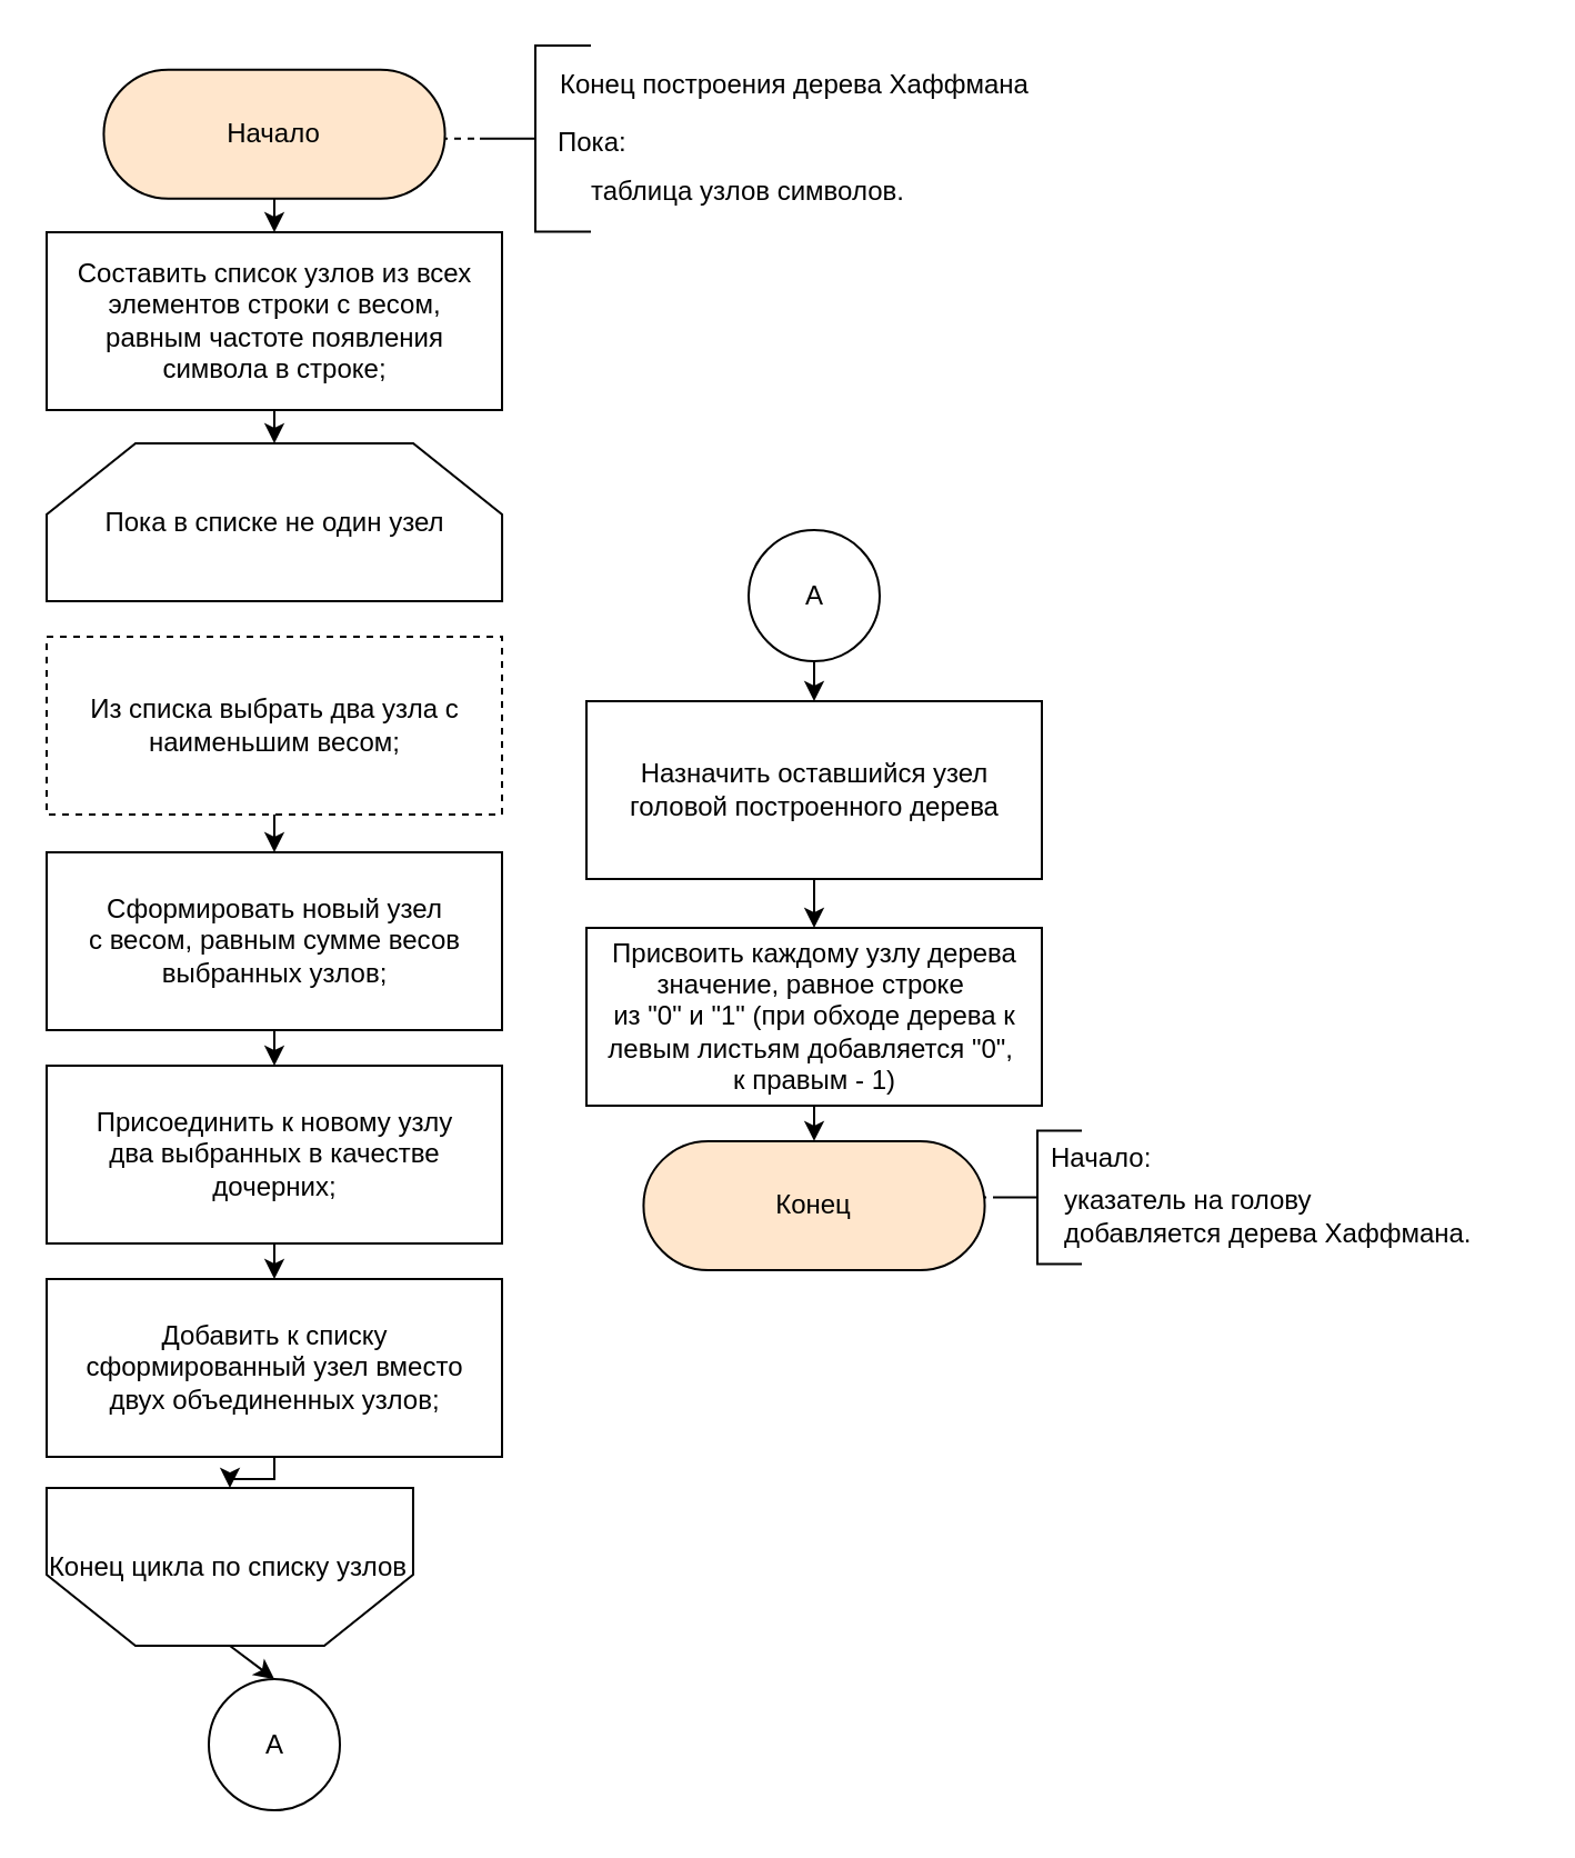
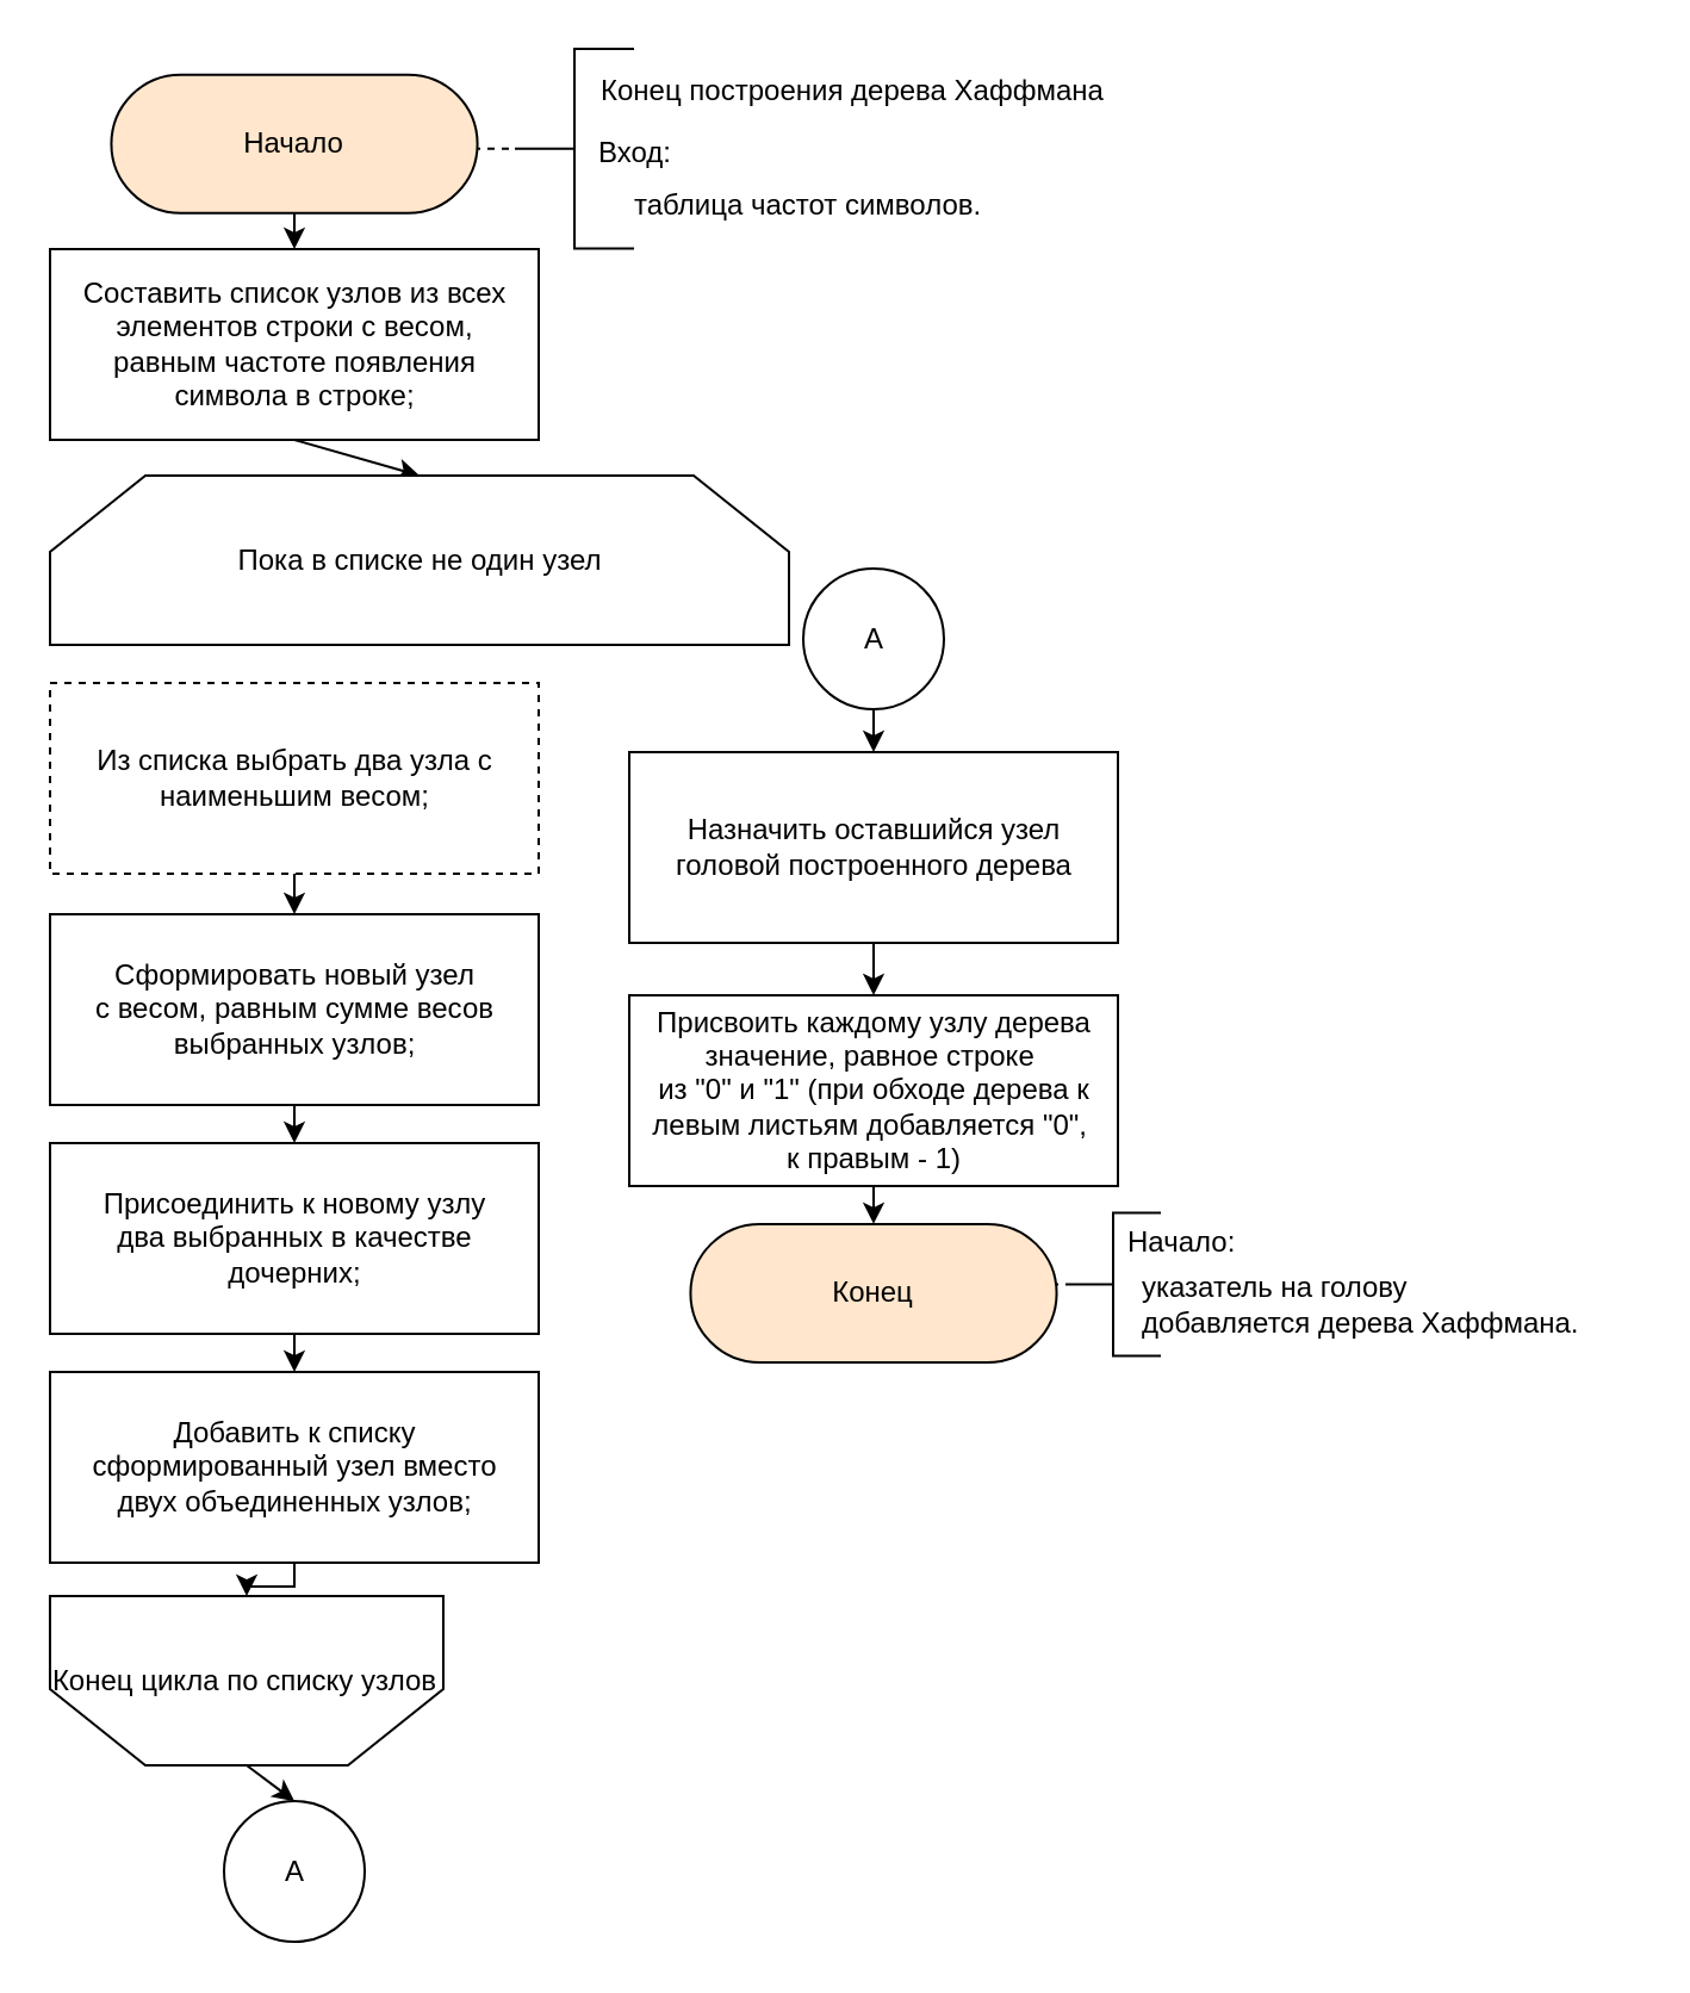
  <mxCell id="0" />
  <mxCell id="1" parent="0" />
  <mxCell id="2" style="edgeStyle=none;html=1;entryX=0;entryY=0.5;entryDx=0;entryDy=0;entryPerimeter=0;fontSize=12;endArrow=none;endFill=0;dashed=1;exitX=1;exitY=0.5;exitDx=0;exitDy=0;exitPerimeter=0;" parent="1" target="4" edge="1"><mxGeometry relative="1" as="geometry"><mxPoint x="198" y="61.88" as="sourcePoint" /></mxGeometry></mxCell>
  <mxCell id="3" style="edgeStyle=none;html=1;exitX=0.5;exitY=0;exitDx=0;exitDy=0;" parent="1" source="29" target="9" edge="1"><mxGeometry relative="1" as="geometry"><mxPoint x="123" y="88.13" as="sourcePoint" /></mxGeometry></mxCell>
  <mxCell id="4" value="" style="strokeWidth=1;html=1;shape=mxgraph.flowchart.annotation_2;align=left;labelPosition=right;pointerEvents=1;strokeColor=default;fontSize=13;gradientColor=none;" parent="1" vertex="1"><mxGeometry x="215.5" y="20" width="50" height="83.75" as="geometry" /></mxCell>
  <mxCell id="5" value="&lt;span style=&quot;font-size: 12px;&quot;&gt;&lt;font style=&quot;color: rgb(0, 0, 0);&quot;&gt;Конец построения дерева Хаффмана&lt;/font&gt;&lt;/span&gt;" style="text;html=1;align=left;verticalAlign=middle;resizable=0;points=[];autosize=1;strokeColor=none;fillColor=none;fontSize=13;strokeWidth=1;" parent="1" vertex="1"><mxGeometry x="250" y="22.42" width="260" height="30" as="geometry" /></mxCell>
- <mxCell id="6" value="Пока:" style="text;html=1;align=left;verticalAlign=middle;resizable=0;points=[];autosize=1;strokeColor=none;fillColor=none;fontSize=12;" parent="1" vertex="1"><mxGeometry x="249" y="48.82" width="50" height="30" as="geometry" /></mxCell>
- <mxCell id="7" value="таблица узлов символов." style="text;html=1;align=left;verticalAlign=middle;resizable=0;points=[];autosize=1;strokeColor=none;fillColor=none;fontSize=12;" parent="1" vertex="1"><mxGeometry x="263.5" y="71.33" width="170" height="30" as="geometry" /></mxCell>
+ <mxCell id="6" value="Вход:" style="text;html=1;align=left;verticalAlign=middle;resizable=0;points=[];autosize=1;strokeColor=none;fillColor=none;fontSize=12;" parent="1" vertex="1"><mxGeometry x="249" y="48.82" width="50" height="30" as="geometry" /></mxCell>
+ <mxCell id="7" value="таблица частот символов." style="text;html=1;align=left;verticalAlign=middle;resizable=0;points=[];autosize=1;strokeColor=none;fillColor=none;fontSize=12;" parent="1" vertex="1"><mxGeometry x="263.5" y="71.33" width="170" height="30" as="geometry" /></mxCell>
  <mxCell id="8" style="edgeStyle=none;html=1;exitX=0.5;exitY=1;exitDx=0;exitDy=0;entryX=0.5;entryY=0;entryDx=0;entryDy=0;" parent="1" source="9" target="30" edge="1"><mxGeometry relative="1" as="geometry"><mxPoint x="123" y="239.38" as="targetPoint" /></mxGeometry></mxCell>
  <mxCell id="9" value="Составить список узлов из всех элементов строки с весом, &lt;br&gt;равным частоте появления &lt;br&gt;символа в строке;" style="rounded=0;whiteSpace=wrap;html=1;strokeColor=default;strokeWidth=1;fontSize=12;gradientColor=none;" parent="1" vertex="1"><mxGeometry x="20.5" y="104" width="205" height="80" as="geometry" /></mxCell>
  <mxCell id="10" style="edgeStyle=none;html=1;entryX=0;entryY=0.5;entryDx=0;entryDy=0;entryPerimeter=0;fontSize=12;endArrow=none;endFill=0;dashed=1;exitX=1;exitY=0.5;exitDx=0;exitDy=0;exitPerimeter=0;" parent="1" target="11" edge="1"><mxGeometry relative="1" as="geometry"><mxPoint x="434.5" y="538.23" as="sourcePoint" /></mxGeometry></mxCell>
  <mxCell id="11" value="" style="strokeWidth=1;html=1;shape=mxgraph.flowchart.annotation_2;align=left;labelPosition=right;pointerEvents=1;strokeColor=default;fontSize=13;gradientColor=none;" parent="1" vertex="1"><mxGeometry x="446.5" y="508.23" width="40" height="60" as="geometry" /></mxCell>
  <mxCell id="12" value="Начало:" style="text;html=1;align=left;verticalAlign=middle;resizable=0;points=[];autosize=1;strokeColor=none;fillColor=none;fontSize=12;" parent="1" vertex="1"><mxGeometry x="470.5" y="506.48" width="100" height="30" as="geometry" /></mxCell>
  <mxCell id="13" value="указатель на голову&amp;nbsp;&lt;div&gt;&lt;font style=&quot;color: rgb(0, 0, 0);&quot;&gt;добавляется дерева Хаффмана.&lt;/font&gt;&lt;/div&gt;" style="text;html=1;align=left;verticalAlign=middle;resizable=0;points=[];autosize=1;strokeColor=none;fillColor=none;fontSize=12;" parent="1" vertex="1"><mxGeometry x="476.5" y="527.23" width="210" height="40" as="geometry" /></mxCell>
  <mxCell id="14" style="edgeStyle=orthogonalEdgeStyle;rounded=0;html=1;exitX=0.5;exitY=1;exitDx=0;exitDy=0;entryX=0.5;entryY=0;entryDx=0;entryDy=0;" parent="1" source="15" target="17" edge="1"><mxGeometry relative="1" as="geometry" /></mxCell>
  <mxCell id="15" value="Из списка выбрать два узла с наименьшим весом;" style="rounded=0;whiteSpace=wrap;html=1;strokeColor=default;strokeWidth=1;fontSize=12;gradientColor=none;dashed=1;" parent="1" vertex="1"><mxGeometry x="20.5" y="286" width="205" height="80" as="geometry" /></mxCell>
  <mxCell id="16" style="edgeStyle=orthogonalEdgeStyle;rounded=0;html=1;exitX=0.5;exitY=1;exitDx=0;exitDy=0;entryX=0.5;entryY=0;entryDx=0;entryDy=0;" parent="1" source="17" target="19" edge="1"><mxGeometry relative="1" as="geometry" /></mxCell>
  <mxCell id="17" value="Сформировать новый узел &lt;br&gt;с весом, равным сумме весов выбранных узлов;" style="rounded=0;whiteSpace=wrap;html=1;strokeColor=default;strokeWidth=1;fontSize=12;gradientColor=none;" parent="1" vertex="1"><mxGeometry x="20.5" y="383" width="205" height="80" as="geometry" /></mxCell>
  <mxCell id="18" style="edgeStyle=orthogonalEdgeStyle;rounded=0;html=1;exitX=0.5;exitY=1;exitDx=0;exitDy=0;entryX=0.5;entryY=0;entryDx=0;entryDy=0;" parent="1" source="19" target="21" edge="1"><mxGeometry relative="1" as="geometry" /></mxCell>
  <mxCell id="19" value="Присоединить к новому узлу&lt;br&gt;два выбранных в качестве дочерних;" style="rounded=0;whiteSpace=wrap;html=1;strokeColor=default;strokeWidth=1;fontSize=12;gradientColor=none;" parent="1" vertex="1"><mxGeometry x="20.5" y="479" width="205" height="80" as="geometry" /></mxCell>
  <mxCell id="20" style="edgeStyle=orthogonalEdgeStyle;rounded=0;html=1;exitX=0.5;exitY=1;exitDx=0;exitDy=0;entryX=0.5;entryY=1;entryDx=0;entryDy=0;" parent="1" source="21" target="32" edge="1"><mxGeometry relative="1" as="geometry"><mxPoint x="123" y="692" as="targetPoint" /></mxGeometry></mxCell>
  <mxCell id="21" value="Добавить к списку сформированный узел вместо &lt;br&gt;двух объединенных узлов;" style="rounded=0;whiteSpace=wrap;html=1;strokeColor=default;strokeWidth=1;fontSize=12;gradientColor=none;" parent="1" vertex="1"><mxGeometry x="20.5" y="575" width="205" height="80" as="geometry" /></mxCell>
  <mxCell id="22" style="edgeStyle=orthogonalEdgeStyle;rounded=0;html=1;exitX=0.5;exitY=1;exitDx=0;exitDy=0;entryX=0.5;entryY=1;entryDx=0;entryDy=0;" parent="1" source="24" target="33" edge="1"><mxGeometry relative="1" as="geometry"><mxPoint x="359.13" y="525.76" as="sourcePoint" /><mxPoint x="360.85" y="512.4" as="targetPoint" /><Array as="points"><mxPoint x="366" y="510" /><mxPoint x="366" y="510" /></Array></mxGeometry></mxCell>
  <mxCell id="23" value="Назначить оставшийся узел головой построенного дерева" style="rounded=0;whiteSpace=wrap;html=1;strokeColor=default;strokeWidth=1;fontSize=12;gradientColor=none;" parent="1" vertex="1"><mxGeometry x="263.5" y="315" width="205" height="80" as="geometry" /></mxCell>
  <mxCell id="24" value="Присвоить каждому узлу дерева значение, равное строке&amp;nbsp;&lt;div&gt;&lt;font&gt;&lt;font&gt;&lt;font style=&quot;color: rgb(0, 0, 0);&quot;&gt;из &quot;0&quot; и &quot;1&quot;&amp;nbsp;&lt;/font&gt;&lt;span style=&quot;background-color: transparent;&quot;&gt;&lt;font style=&quot;color: rgb(0, 0, 0);&quot;&gt;(при обходе дерева&amp;nbsp;&lt;/font&gt;&lt;/span&gt;&lt;span style=&quot;background-color: transparent;&quot;&gt;&lt;font style=&quot;color: rgb(0, 0, 0);&quot;&gt;к левым листьям&amp;nbsp;&lt;/font&gt;&lt;/span&gt;&lt;/font&gt;&lt;span style=&quot;background-color: transparent;&quot;&gt;&lt;font style=&quot;color: rgb(0, 0, 0);&quot;&gt;добавляется &quot;0&quot;,&amp;nbsp;&lt;/font&gt;&lt;/span&gt;&lt;/font&gt;&lt;div&gt;&lt;span style=&quot;background-color: transparent;&quot;&gt;&lt;font style=&quot;color: rgb(0, 0, 0);&quot;&gt;к правым - 1)&lt;/font&gt;&lt;/span&gt;&lt;/div&gt;&lt;/div&gt;" style="rounded=0;whiteSpace=wrap;html=1;strokeColor=default;strokeWidth=1;fontSize=12;gradientColor=none;" parent="1" vertex="1"><mxGeometry x="263.5" y="417" width="205" height="80" as="geometry" /></mxCell>
  <mxCell id="25" style="edgeStyle=none;html=1;exitX=0.5;exitY=1;exitDx=0;exitDy=0;entryX=0.5;entryY=0;entryDx=0;entryDy=0;" parent="1" source="23" target="24" edge="1"><mxGeometry relative="1" as="geometry" /></mxCell>
  <mxCell id="26" value="А" style="ellipse;whiteSpace=wrap;html=1;aspect=fixed;" parent="1" vertex="1"><mxGeometry x="93.5" y="755" width="59" height="59" as="geometry" /></mxCell>
  <mxCell id="27" style="edgeStyle=none;html=1;exitX=0.5;exitY=1;exitDx=0;exitDy=0;entryX=0.5;entryY=0;entryDx=0;entryDy=0;" parent="1" source="28" target="23" edge="1"><mxGeometry relative="1" as="geometry" /></mxCell>
  <mxCell id="28" value="А" style="ellipse;whiteSpace=wrap;html=1;aspect=fixed;" parent="1" vertex="1"><mxGeometry x="336.5" y="238" width="59" height="59" as="geometry" /></mxCell>
  <mxCell id="29" value="&lt;span style=&quot;color: rgb(0, 0, 0); font-family: Helvetica; font-size: 12px;&quot;&gt;Начало&lt;/span&gt;" style="rounded=1;whiteSpace=wrap;html=1;fontSize=14;spacing=3;strokeWidth=1;glass=0;flipH=1;flipV=0;rotation=0;direction=west;arcSize=50;fontFamily=Times New Roman;fillColor=#ffe6cc;" vertex="1" parent="1"><mxGeometry x="46.22" y="30.85" width="153.57" height="58.06" as="geometry" /></mxCell>
- <mxCell id="30" value="Пока в списке не один узел" style="shape=loopLimit;whiteSpace=wrap;html=1;size=40;" vertex="1" parent="1"><mxGeometry x="20.5" y="199" width="205.03" height="71" as="geometry" /></mxCell>
+ <mxCell id="30" value="Пока в списке не один узел" style="shape=loopLimit;whiteSpace=wrap;html=1;size=40;" vertex="1" parent="1"><mxGeometry x="20.5" y="199" width="310" height="71" as="geometry" /></mxCell>
  <mxCell id="31" style="edgeStyle=none;html=1;exitX=0.5;exitY=0;exitDx=0;exitDy=0;entryX=0.5;entryY=0;entryDx=0;entryDy=0;" edge="1" parent="1" source="32" target="26"><mxGeometry relative="1" as="geometry" /></mxCell>
  <mxCell id="32" value="&lt;span style=&quot;color: rgb(0, 0, 0);&quot;&gt;Конец цикла по списку узлов&lt;/span&gt;" style="shape=loopLimit;whiteSpace=wrap;html=1;size=40;direction=west;" vertex="1" parent="1"><mxGeometry x="20.48" y="669" width="165" height="71" as="geometry" /></mxCell>
  <mxCell id="33" value="&lt;span style=&quot;color: rgb(0, 0, 0); font-family: Helvetica; font-size: 12px;&quot;&gt;Конец&lt;/span&gt;" style="rounded=1;whiteSpace=wrap;html=1;fontSize=14;spacing=3;strokeWidth=1;glass=0;flipH=1;flipV=0;rotation=0;direction=west;arcSize=50;fontFamily=Times New Roman;fillColor=#ffe6cc;" vertex="1" parent="1"><mxGeometry x="289.21" y="512.94" width="153.57" height="58.06" as="geometry" /></mxCell>
